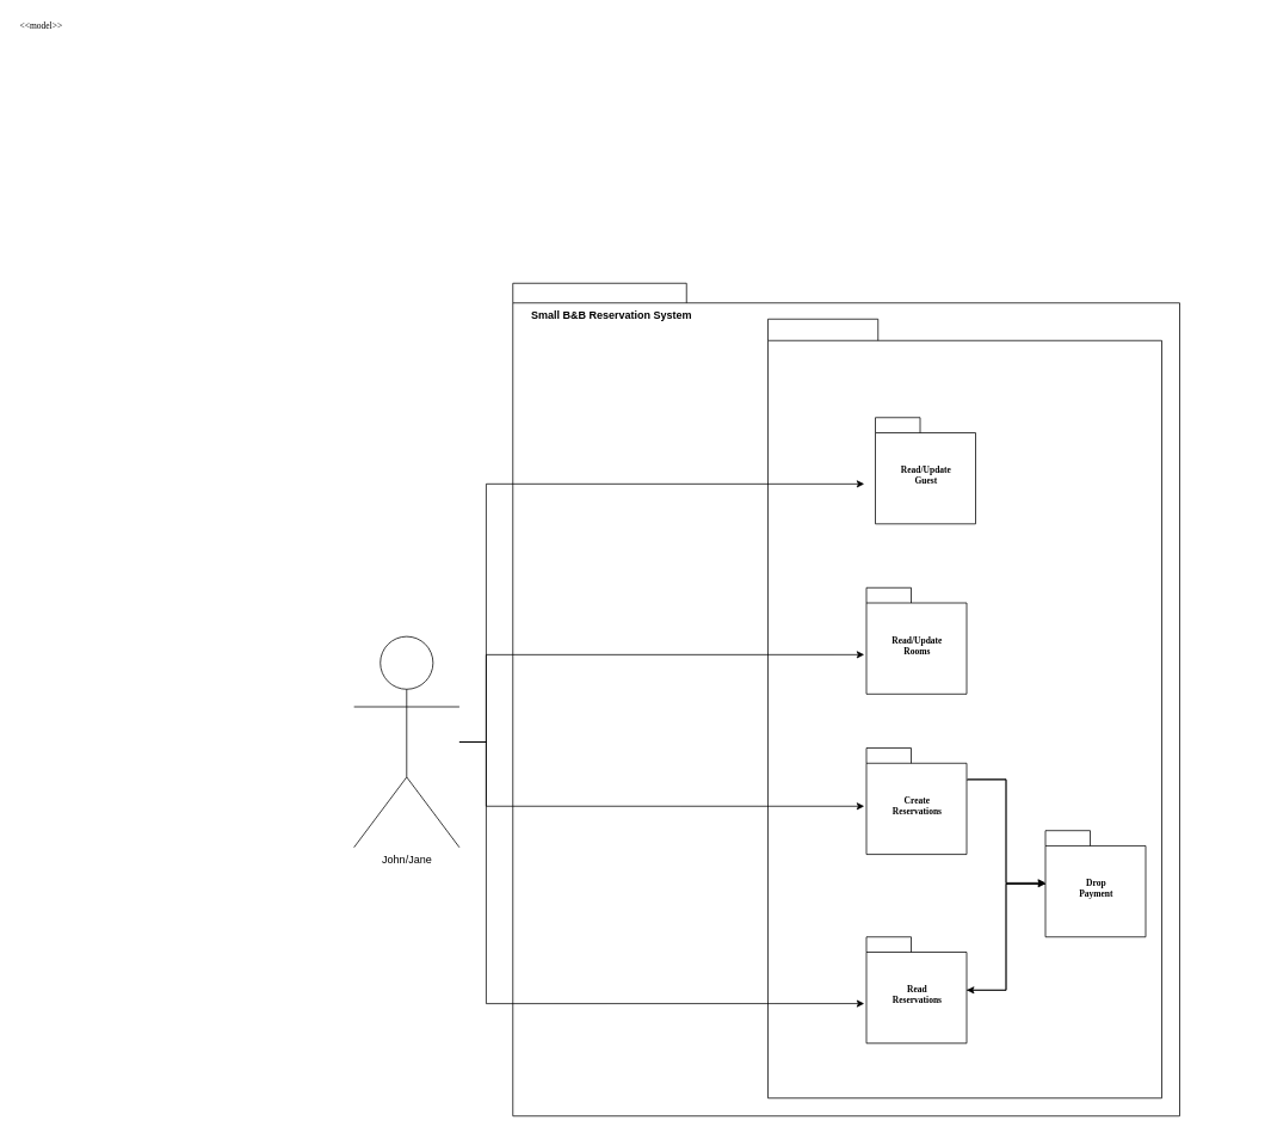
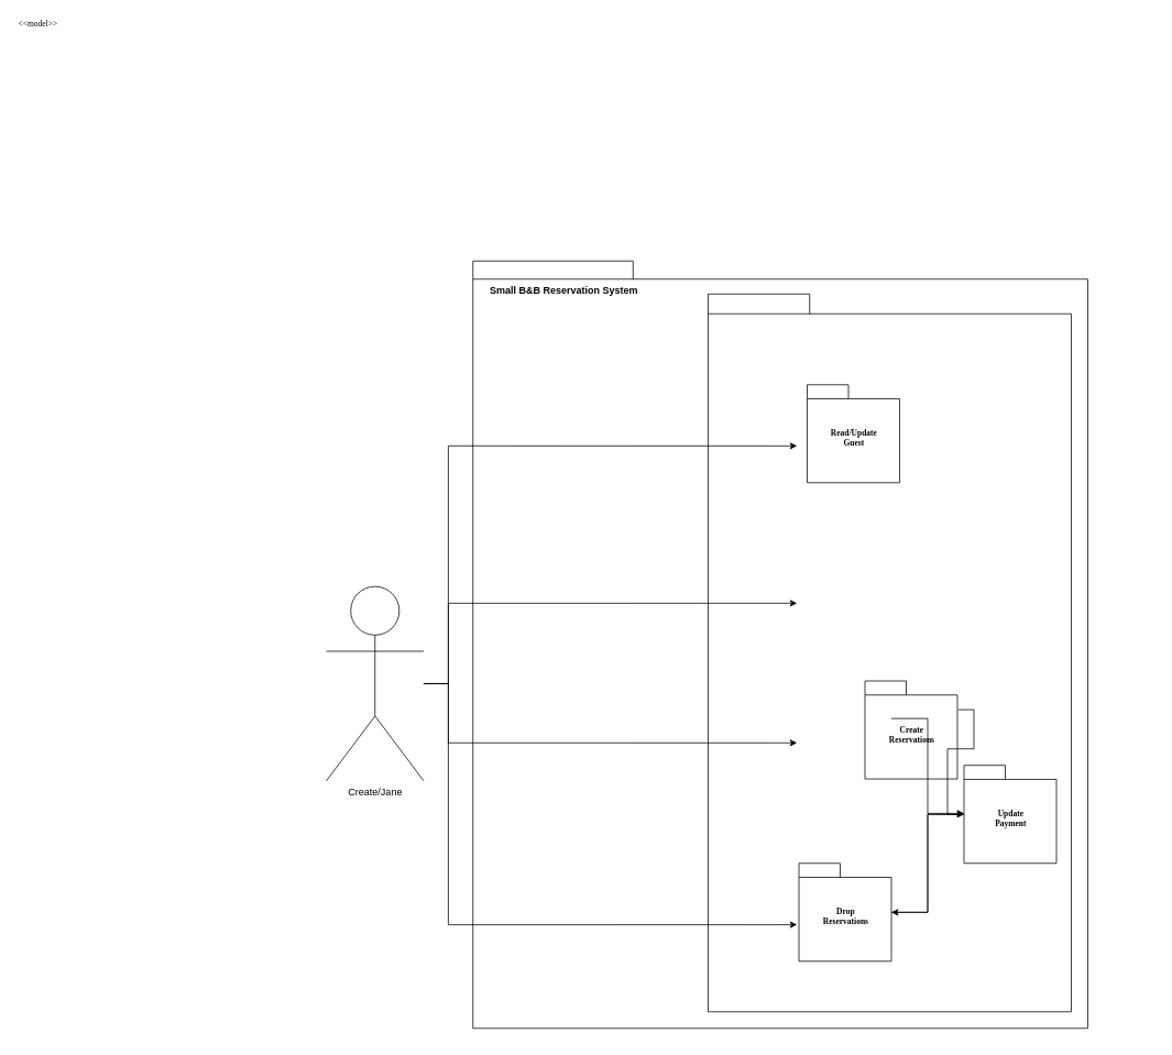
  <mxCell id="0" />
  <mxCell id="1" parent="0" />
  <mxCell id="2" value="" style="shape=folder;fontStyle=1;spacingTop=10;tabWidth=194;tabHeight=22;tabPosition=left;html=1;rounded=0;shadow=0;comic=0;labelBackgroundColor=none;strokeWidth=1;fillColor=none;fontFamily=Verdana;fontSize=10;align=center;" parent="1" vertex="1"><mxGeometry x="572.5" y="315.5" width="745" height="930" as="geometry" /></mxCell>
  <mxCell id="3" value="&amp;lt;&amp;lt;model&amp;gt;&amp;gt;" style="text;html=1;align=left;verticalAlign=top;spacingTop=-4;fontSize=10;fontFamily=Verdana" parent="1" vertex="1"><mxGeometry x="20" y="20" width="130" height="20" as="geometry" /></mxCell>
  <mxCell id="4" value="" style="group" vertex="1" connectable="0" parent="1"><mxGeometry x="967.5" y="355.5" width="430" height="900" as="geometry" /></mxCell>
  <mxCell id="5" value="" style="shape=folder;fontStyle=1;spacingTop=10;tabWidth=123;tabHeight=24;tabPosition=left;html=1;rounded=0;shadow=0;comic=0;labelBackgroundColor=none;strokeWidth=1;fontFamily=Verdana;fontSize=10;align=center;" parent="4" vertex="1"><mxGeometry x="-110" width="440" height="870" as="geometry" /></mxCell>
  <mxCell id="6" value="&lt;div&gt;Read/Update&lt;/div&gt;&lt;div&gt;Guest&lt;br&gt;&lt;/div&gt;" style="shape=folder;fontStyle=1;spacingTop=10;tabWidth=50;tabHeight=17;tabPosition=left;html=1;rounded=0;shadow=0;comic=0;labelBackgroundColor=none;strokeWidth=1;fontFamily=Verdana;fontSize=10;align=center;" parent="4" vertex="1"><mxGeometry x="10" y="110.0" width="112" height="118.743" as="geometry" /></mxCell>
- <mxCell id="7" value="&lt;div&gt;Read/Update&lt;/div&gt;&lt;div&gt;Rooms&lt;br&gt;&lt;/div&gt;" style="shape=folder;fontStyle=1;spacingTop=10;tabWidth=50;tabHeight=17;tabPosition=left;html=1;rounded=0;shadow=0;comic=0;labelBackgroundColor=none;strokeWidth=1;fontFamily=Verdana;fontSize=10;align=center;" parent="4" vertex="1"><mxGeometry y="299.997" width="112" height="118.743" as="geometry" /></mxCell>
- <mxCell id="8" value="&lt;div&gt;Create&lt;/div&gt;&lt;div&gt;Reservations&lt;br&gt;&lt;/div&gt;" style="shape=folder;fontStyle=1;spacingTop=10;tabWidth=50;tabHeight=17;tabPosition=left;html=1;rounded=0;shadow=0;comic=0;labelBackgroundColor=none;strokeWidth=1;fontFamily=Verdana;fontSize=10;align=center;" parent="4" vertex="1"><mxGeometry y="479.042" width="112" height="118.743" as="geometry" /></mxCell>
+ <mxCell id="8" value="&lt;div&gt;Create&lt;/div&gt;&lt;div&gt;Reservations&lt;br&gt;&lt;/div&gt;" style="shape=folder;fontStyle=1;spacingTop=10;tabWidth=50;tabHeight=17;tabPosition=left;html=1;rounded=0;shadow=0;comic=0;labelBackgroundColor=none;strokeWidth=1;fontFamily=Verdana;fontSize=10;align=center;" parent="4" vertex="1"><mxGeometry x="80" y="469.042" width="112" height="118.743" as="geometry" /></mxCell>
  <mxCell id="9" style="edgeStyle=orthogonalEdgeStyle;rounded=0;orthogonalLoop=1;jettySize=auto;html=1;" edge="1" parent="4" source="10" target="12"><mxGeometry relative="1" as="geometry" /></mxCell>
- <mxCell id="10" value="&lt;div&gt;Read&lt;/div&gt;&lt;div&gt;Reservations&lt;br&gt;&lt;/div&gt;" style="shape=folder;fontStyle=1;spacingTop=10;tabWidth=50;tabHeight=17;tabPosition=left;html=1;rounded=0;shadow=0;comic=0;labelBackgroundColor=none;strokeWidth=1;fontFamily=Verdana;fontSize=10;align=center;" vertex="1" parent="4"><mxGeometry y="689.997" width="112" height="118.743" as="geometry" /></mxCell>
+ <mxCell id="10" value="&lt;div&gt;Drop&lt;/div&gt;&lt;div&gt;Reservations&lt;br&gt;&lt;/div&gt;" style="shape=folder;fontStyle=1;spacingTop=10;tabWidth=50;tabHeight=17;tabPosition=left;html=1;rounded=0;shadow=0;comic=0;labelBackgroundColor=none;strokeWidth=1;fontFamily=Verdana;fontSize=10;align=center;" vertex="1" parent="4"><mxGeometry y="689.997" width="112" height="118.743" as="geometry" /></mxCell>
  <mxCell id="11" style="edgeStyle=orthogonalEdgeStyle;rounded=0;orthogonalLoop=1;jettySize=auto;html=1;" edge="1" parent="4" source="12" target="10"><mxGeometry relative="1" as="geometry" /></mxCell>
- <mxCell id="12" value="&lt;div&gt;Drop&lt;/div&gt;&lt;div&gt;Payment&lt;br&gt;&lt;/div&gt;" style="shape=folder;fontStyle=1;spacingTop=10;tabWidth=50;tabHeight=17;tabPosition=left;html=1;rounded=0;shadow=0;comic=0;labelBackgroundColor=none;strokeWidth=1;fontFamily=Verdana;fontSize=10;align=center;" vertex="1" parent="4"><mxGeometry x="200" y="571.257" width="112" height="118.743" as="geometry" /></mxCell>
+ <mxCell id="12" value="&lt;div&gt;Update&lt;/div&gt;&lt;div&gt;Payment&lt;br&gt;&lt;/div&gt;" style="shape=folder;fontStyle=1;spacingTop=10;tabWidth=50;tabHeight=17;tabPosition=left;html=1;rounded=0;shadow=0;comic=0;labelBackgroundColor=none;strokeWidth=1;fontFamily=Verdana;fontSize=10;align=center;" vertex="1" parent="4"><mxGeometry x="200" y="571.257" width="112" height="118.743" as="geometry" /></mxCell>
  <mxCell id="13" style="edgeStyle=orthogonalEdgeStyle;rounded=0;orthogonalLoop=1;jettySize=auto;html=1;entryX=0;entryY=0.505;entryDx=0;entryDy=0;entryPerimeter=0;" edge="1" parent="4"><mxGeometry relative="1" as="geometry"><mxPoint x="112" y="514.504" as="sourcePoint" /><mxPoint x="200" y="629.452" as="targetPoint" /><Array as="points"><mxPoint x="156" y="514.49" /><mxPoint x="156" y="629.49" /></Array></mxGeometry></mxCell>
  <mxCell id="14" style="edgeStyle=orthogonalEdgeStyle;rounded=0;orthogonalLoop=1;jettySize=auto;html=1;entryX=1.01;entryY=0.293;entryDx=0;entryDy=0;entryPerimeter=0;endArrow=none;" edge="1" parent="4" source="12" target="8"><mxGeometry relative="1" as="geometry" /></mxCell>
  <mxCell id="15" value="&lt;b&gt;Small B&amp;amp;B Reservation System&lt;/b&gt;" style="text;html=1;strokeColor=none;fillColor=none;align=center;verticalAlign=middle;whiteSpace=wrap;rounded=0;" vertex="1" parent="1"><mxGeometry x="577.5" y="335.5" width="210" height="30" as="geometry" /></mxCell>
- <mxCell id="16" value="John/Jane" style="shape=umlActor;verticalLabelPosition=bottom;verticalAlign=top;html=1;outlineConnect=0;" vertex="1" parent="1"><mxGeometry x="395" y="710" width="117.75" height="235.5" as="geometry" /></mxCell>
+ <mxCell id="16" value="Create/Jane" style="shape=umlActor;verticalLabelPosition=bottom;verticalAlign=top;html=1;outlineConnect=0;" vertex="1" parent="1"><mxGeometry x="395" y="710" width="117.75" height="235.5" as="geometry" /></mxCell>
  <mxCell id="17" style="edgeStyle=orthogonalEdgeStyle;rounded=0;orthogonalLoop=1;jettySize=auto;html=1;entryX=0.527;entryY=0.241;entryDx=0;entryDy=0;entryPerimeter=0;" edge="1" parent="1" source="16" target="2"><mxGeometry relative="1" as="geometry" /></mxCell>
  <mxCell id="18" style="edgeStyle=orthogonalEdgeStyle;rounded=0;orthogonalLoop=1;jettySize=auto;html=1;entryX=0.527;entryY=0.446;entryDx=0;entryDy=0;entryPerimeter=0;" edge="1" parent="1" source="16" target="2"><mxGeometry relative="1" as="geometry" /></mxCell>
  <mxCell id="19" style="edgeStyle=orthogonalEdgeStyle;rounded=0;orthogonalLoop=1;jettySize=auto;html=1;entryX=0.527;entryY=0.628;entryDx=0;entryDy=0;entryPerimeter=0;" edge="1" parent="1" source="16" target="2"><mxGeometry relative="1" as="geometry" /></mxCell>
  <mxCell id="20" style="edgeStyle=orthogonalEdgeStyle;rounded=0;orthogonalLoop=1;jettySize=auto;html=1;entryX=0.527;entryY=0.865;entryDx=0;entryDy=0;entryPerimeter=0;" edge="1" parent="1" source="16" target="2"><mxGeometry relative="1" as="geometry" /></mxCell>
